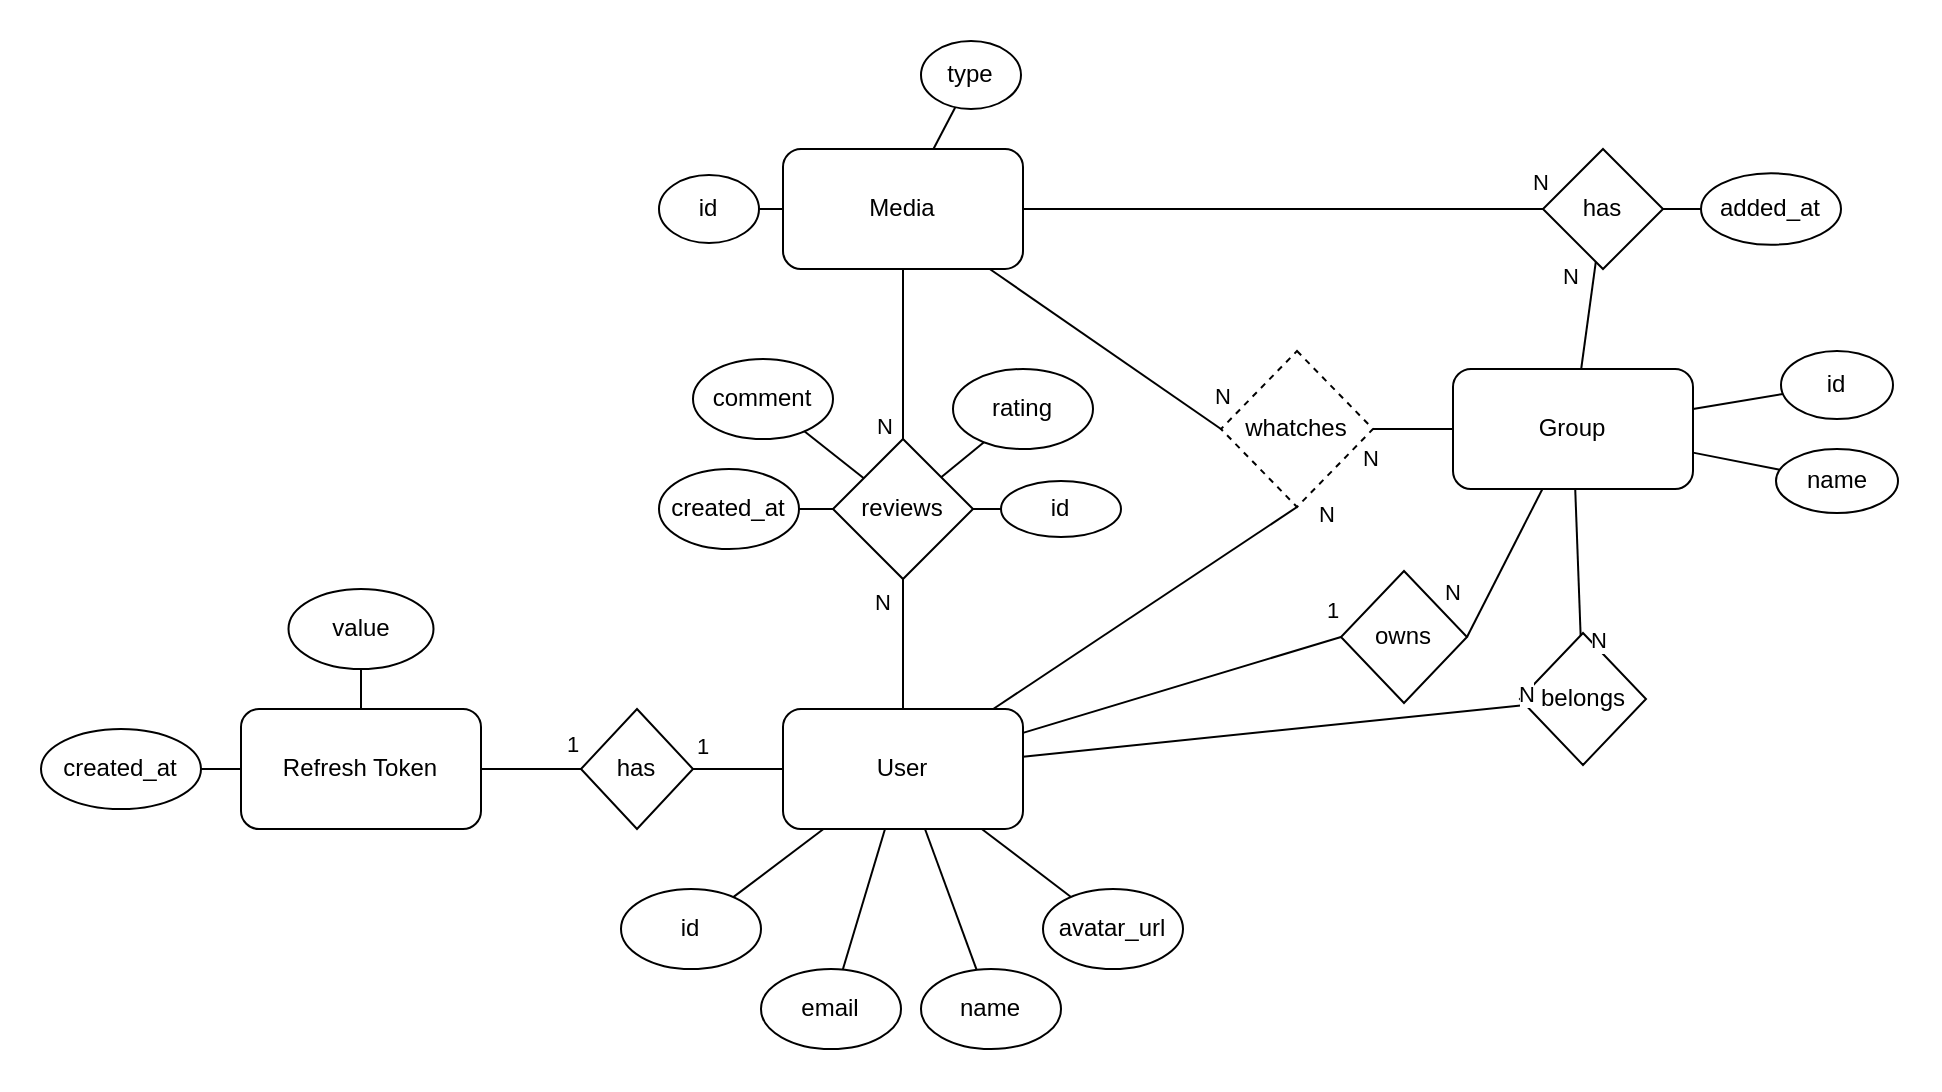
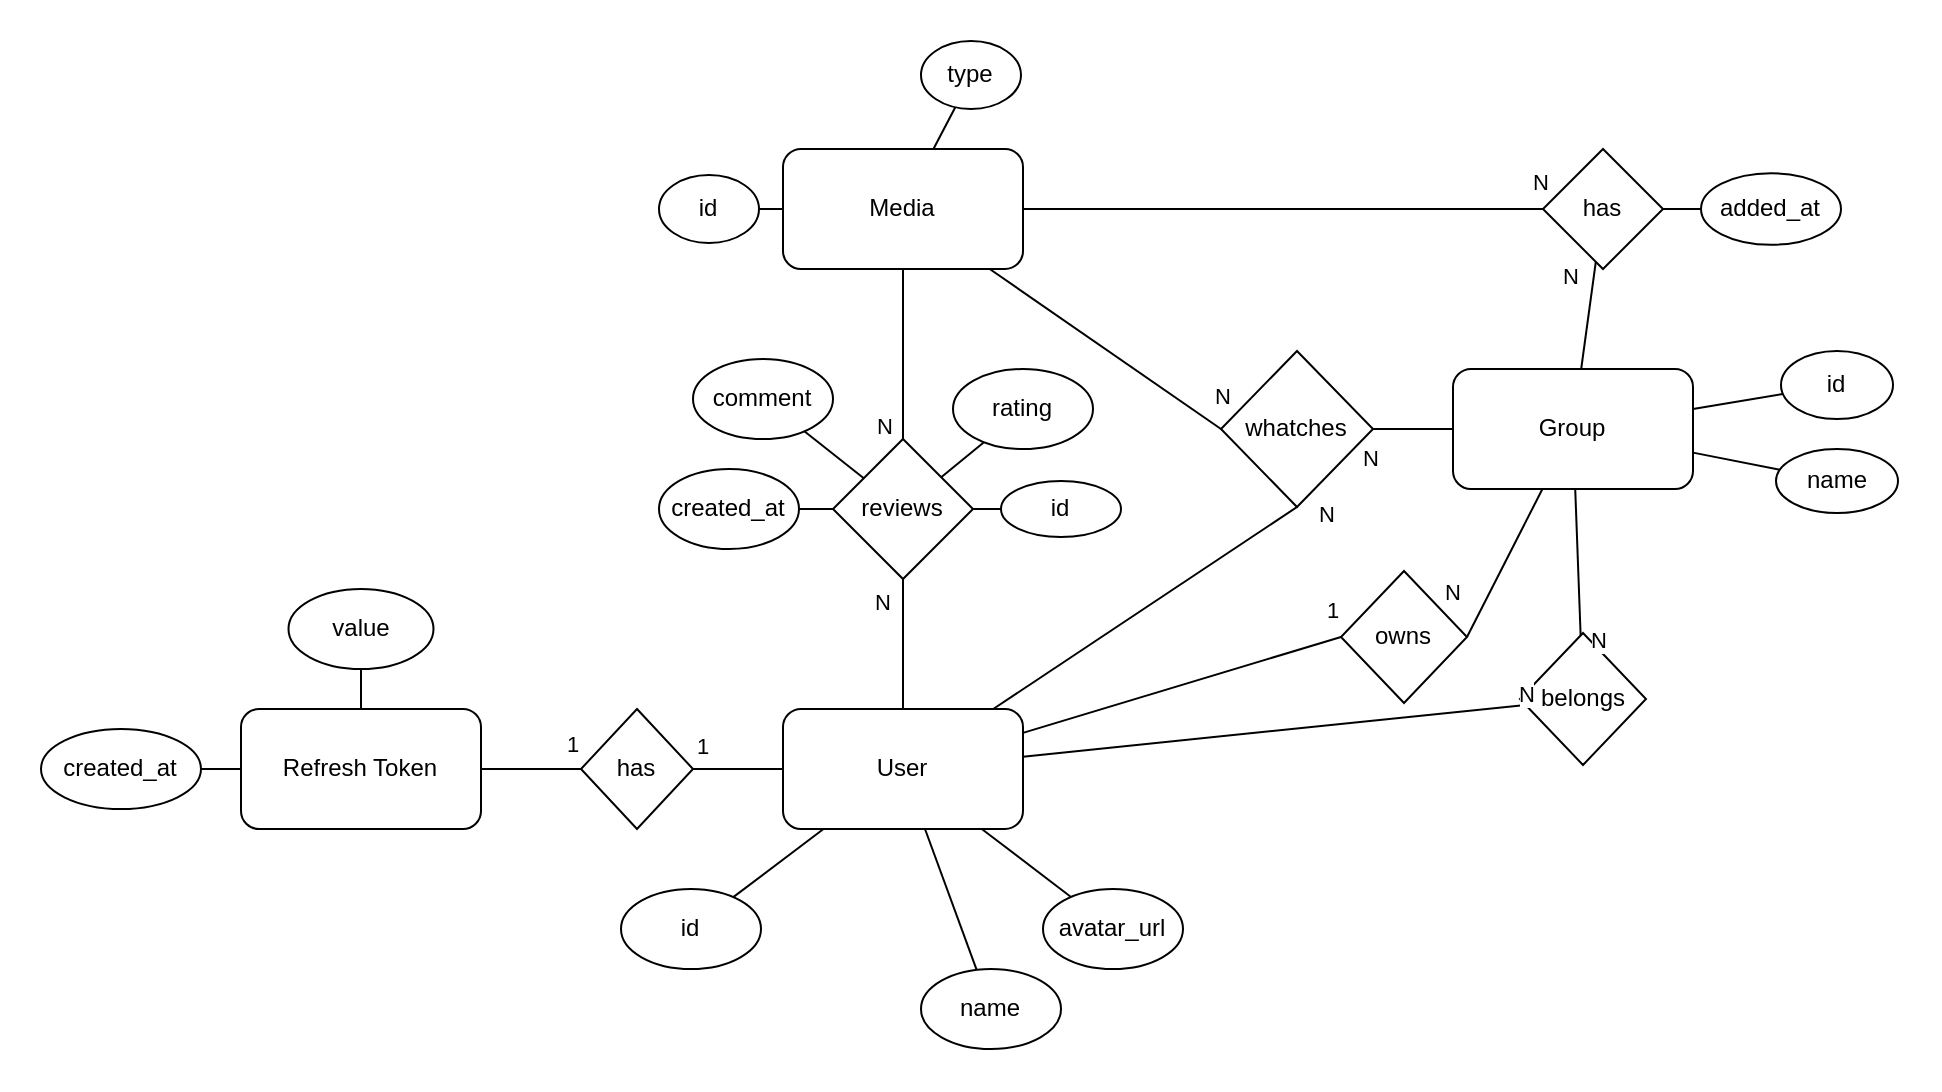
  <mxCell id="0" />
  <mxCell id="1" parent="0" />
  <mxCell id="2" value="Media" style="rounded=1;whiteSpace=wrap;html=1;" parent="1" vertex="1"><mxGeometry x="391" y="74" width="120" height="60" as="geometry" /></mxCell>
  <mxCell id="3" value="User" style="rounded=1;whiteSpace=wrap;html=1;" parent="1" vertex="1"><mxGeometry x="391" y="354" width="120" height="60" as="geometry" /></mxCell>
  <mxCell id="4" value="reviews" style="rhombus;whiteSpace=wrap;html=1;" parent="1" vertex="1"><mxGeometry x="416" y="219" width="70" height="70" as="geometry" /></mxCell>
  <mxCell id="5" value="Group" style="rounded=1;whiteSpace=wrap;html=1;" parent="1" vertex="1"><mxGeometry x="726" y="184" width="120" height="60" as="geometry" /></mxCell>
  <mxCell id="6" value="" style="endArrow=none;html=1;rounded=0;" parent="1" source="4" target="2" edge="1"><mxGeometry width="50" height="50" relative="1" as="geometry"><mxPoint x="341" y="324" as="sourcePoint" /><mxPoint x="391" y="274" as="targetPoint" /></mxGeometry></mxCell>
  <mxCell id="7" value="N" style="edgeLabel;html=1;align=center;verticalAlign=middle;resizable=0;points=[];" parent="6" vertex="1" connectable="0"><mxGeometry x="0.26" y="2" relative="1" as="geometry"><mxPoint x="-8" y="47" as="offset" /></mxGeometry></mxCell>
  <mxCell id="8" value="" style="endArrow=none;html=1;rounded=0;" parent="1" source="3" target="4" edge="1"><mxGeometry width="50" height="50" relative="1" as="geometry"><mxPoint x="461" y="224" as="sourcePoint" /><mxPoint x="461" y="194" as="targetPoint" /></mxGeometry></mxCell>
  <mxCell id="9" value="N" style="edgeLabel;html=1;align=center;verticalAlign=middle;resizable=0;points=[];" parent="8" vertex="1" connectable="0"><mxGeometry x="0.562" y="-1" relative="1" as="geometry"><mxPoint x="-12" y="-3" as="offset" /></mxGeometry></mxCell>
  <mxCell id="10" value="belongs" style="rhombus;whiteSpace=wrap;html=1;" parent="1" vertex="1"><mxGeometry x="759.5" y="316" width="63" height="66" as="geometry" /></mxCell>
  <mxCell id="11" value="" style="endArrow=none;html=1;rounded=0;" parent="1" source="10" target="5" edge="1"><mxGeometry width="50" height="50" relative="1" as="geometry"><mxPoint x="801" y="330" as="sourcePoint" /><mxPoint x="771" y="354" as="targetPoint" /></mxGeometry></mxCell>
  <mxCell id="12" value="N" style="edgeLabel;html=1;align=center;verticalAlign=middle;resizable=0;points=[];" parent="11" vertex="1" connectable="0"><mxGeometry x="-0.438" y="-3" relative="1" as="geometry"><mxPoint x="6" y="23" as="offset" /></mxGeometry></mxCell>
  <mxCell id="13" value="comment" style="ellipse;whiteSpace=wrap;html=1;" parent="1" vertex="1"><mxGeometry x="346" y="179" width="70" height="40" as="geometry" /></mxCell>
  <mxCell id="14" value="rating" style="ellipse;whiteSpace=wrap;html=1;" parent="1" vertex="1"><mxGeometry x="476" y="184" width="70" height="40" as="geometry" /></mxCell>
  <mxCell id="15" value="" style="endArrow=none;html=1;rounded=0;" parent="1" source="13" target="4" edge="1"><mxGeometry width="50" height="50" relative="1" as="geometry"><mxPoint x="671" y="354" as="sourcePoint" /><mxPoint x="671" y="294" as="targetPoint" /></mxGeometry></mxCell>
  <mxCell id="16" value="" style="endArrow=none;html=1;rounded=0;" parent="1" source="14" target="4" edge="1"><mxGeometry width="50" height="50" relative="1" as="geometry"><mxPoint x="420" y="238" as="sourcePoint" /><mxPoint x="441" y="254" as="targetPoint" /></mxGeometry></mxCell>
  <mxCell id="17" value="created_at" style="ellipse;whiteSpace=wrap;html=1;" parent="1" vertex="1"><mxGeometry x="329" y="234" width="70" height="40" as="geometry" /></mxCell>
  <mxCell id="18" value="" style="endArrow=none;html=1;rounded=0;" parent="1" source="17" target="4" edge="1"><mxGeometry width="50" height="50" relative="1" as="geometry"><mxPoint x="501" y="264" as="sourcePoint" /><mxPoint x="611" y="264" as="targetPoint" /></mxGeometry></mxCell>
  <mxCell id="19" value="Refresh Token" style="rounded=1;whiteSpace=wrap;html=1;" parent="1" vertex="1"><mxGeometry x="120" y="354" width="120" height="60" as="geometry" /></mxCell>
  <mxCell id="20" value="has" style="rhombus;whiteSpace=wrap;html=1;" parent="1" vertex="1"><mxGeometry x="290" y="354" width="56" height="60" as="geometry" /></mxCell>
  <mxCell id="21" value="" style="endArrow=none;html=1;rounded=0;" parent="1" source="3" target="20" edge="1"><mxGeometry width="50" height="50" relative="1" as="geometry"><mxPoint x="521" y="394" as="sourcePoint" /><mxPoint x="357" y="384" as="targetPoint" /></mxGeometry></mxCell>
  <mxCell id="22" value="1" style="edgeLabel;html=1;align=center;verticalAlign=middle;resizable=0;points=[];" parent="21" vertex="1" connectable="0"><mxGeometry x="0.383" relative="1" as="geometry"><mxPoint x="-10" y="-12" as="offset" /></mxGeometry></mxCell>
  <mxCell id="23" value="" style="endArrow=none;html=1;rounded=0;" parent="1" source="20" target="19" edge="1"><mxGeometry width="50" height="50" relative="1" as="geometry"><mxPoint x="390" y="394" as="sourcePoint" /><mxPoint x="356" y="394" as="targetPoint" /></mxGeometry></mxCell>
  <mxCell id="24" value="1" style="edgeLabel;html=1;align=center;verticalAlign=middle;resizable=0;points=[];" parent="23" vertex="1" connectable="0"><mxGeometry x="-0.107" y="-1" relative="1" as="geometry"><mxPoint x="17" y="-12" as="offset" /></mxGeometry></mxCell>
  <mxCell id="25" value="value" style="ellipse;whiteSpace=wrap;html=1;" parent="1" vertex="1"><mxGeometry x="143.75" y="294" width="72.5" height="40" as="geometry" /></mxCell>
  <mxCell id="26" value="created_at" style="ellipse;whiteSpace=wrap;html=1;" parent="1" vertex="1"><mxGeometry x="20" y="364" width="80" height="40" as="geometry" /></mxCell>
  <mxCell id="27" value="" style="endArrow=none;html=1;rounded=0;" parent="1" source="19" target="26" edge="1"><mxGeometry width="50" height="50" relative="1" as="geometry"><mxPoint x="300" y="394" as="sourcePoint" /><mxPoint x="250" y="394" as="targetPoint" /></mxGeometry></mxCell>
  <mxCell id="28" value="" style="endArrow=none;html=1;rounded=0;" parent="1" source="25" target="19" edge="1"><mxGeometry width="50" height="50" relative="1" as="geometry"><mxPoint x="130" y="394" as="sourcePoint" /><mxPoint x="100" y="394" as="targetPoint" /></mxGeometry></mxCell>
  <mxCell id="29" value="name" style="ellipse;whiteSpace=wrap;html=1;" parent="1" vertex="1"><mxGeometry x="460" y="484" width="70" height="40" as="geometry" /></mxCell>
- <mxCell id="30" value="email" style="ellipse;whiteSpace=wrap;html=1;" parent="1" vertex="1"><mxGeometry x="380" y="484" width="70" height="40" as="geometry" /></mxCell>
  <mxCell id="31" value="avatar_url" style="ellipse;whiteSpace=wrap;html=1;" parent="1" vertex="1"><mxGeometry x="521" y="444" width="70" height="40" as="geometry" /></mxCell>
- <mxCell id="32" value="" style="endArrow=none;html=1;rounded=0;" parent="1" source="3" target="30" edge="1"><mxGeometry width="50" height="50" relative="1" as="geometry"><mxPoint x="521" y="394" as="sourcePoint" /><mxPoint x="638" y="394" as="targetPoint" /></mxGeometry></mxCell>
  <mxCell id="33" value="" style="endArrow=none;html=1;rounded=0;" parent="1" source="3" target="29" edge="1"><mxGeometry width="50" height="50" relative="1" as="geometry"><mxPoint x="433" y="424" as="sourcePoint" /><mxPoint x="402" y="456" as="targetPoint" /></mxGeometry></mxCell>
  <mxCell id="34" value="" style="endArrow=none;html=1;rounded=0;" parent="1" source="3" target="31" edge="1"><mxGeometry width="50" height="50" relative="1" as="geometry"><mxPoint x="463" y="424" as="sourcePoint" /><mxPoint x="465" y="454" as="targetPoint" /></mxGeometry></mxCell>
  <mxCell id="35" value="id" style="ellipse;whiteSpace=wrap;html=1;" parent="1" vertex="1"><mxGeometry x="310" y="444" width="70" height="40" as="geometry" /></mxCell>
  <mxCell id="36" value="" style="endArrow=none;html=1;rounded=0;" parent="1" source="3" target="35" edge="1"><mxGeometry width="50" height="50" relative="1" as="geometry"><mxPoint x="472" y="424" as="sourcePoint" /><mxPoint x="498" y="494" as="targetPoint" /></mxGeometry></mxCell>
  <mxCell id="37" value="id" style="ellipse;whiteSpace=wrap;html=1;" parent="1" vertex="1"><mxGeometry x="890" y="175" width="56" height="34" as="geometry" /></mxCell>
  <mxCell id="38" value="name" style="ellipse;whiteSpace=wrap;html=1;" parent="1" vertex="1"><mxGeometry x="887.5" y="224" width="61" height="32" as="geometry" /></mxCell>
  <mxCell id="39" value="" style="endArrow=none;html=1;rounded=0;" parent="1" source="5" target="38" edge="1"><mxGeometry width="50" height="50" relative="1" as="geometry"><mxPoint x="875" y="79" as="sourcePoint" /><mxPoint x="815" y="121" as="targetPoint" /></mxGeometry></mxCell>
  <mxCell id="40" value="id" style="ellipse;whiteSpace=wrap;html=1;" parent="1" vertex="1"><mxGeometry x="329" y="87" width="50" height="34" as="geometry" /></mxCell>
  <mxCell id="41" value="" style="endArrow=none;html=1;rounded=0;" parent="1" source="2" target="40" edge="1"><mxGeometry width="50" height="50" relative="1" as="geometry"><mxPoint x="461" y="229" as="sourcePoint" /><mxPoint x="461" y="144" as="targetPoint" /></mxGeometry></mxCell>
  <mxCell id="42" value="id" style="ellipse;whiteSpace=wrap;html=1;" parent="1" vertex="1"><mxGeometry x="500" y="240" width="60" height="28" as="geometry" /></mxCell>
  <mxCell id="43" value="" style="endArrow=none;html=1;rounded=0;" parent="1" source="42" target="4" edge="1"><mxGeometry width="50" height="50" relative="1" as="geometry"><mxPoint x="498" y="226" as="sourcePoint" /><mxPoint x="478" y="246" as="targetPoint" /></mxGeometry></mxCell>
  <mxCell id="44" value="" style="endArrow=none;html=1;rounded=0;" parent="1" source="2" target="46" edge="1"><mxGeometry width="50" height="50" relative="1" as="geometry"><mxPoint x="521" y="92" as="sourcePoint" /><mxPoint x="600" y="100" as="targetPoint" /></mxGeometry></mxCell>
  <mxCell id="45" value="N" style="edgeLabel;html=1;align=center;verticalAlign=middle;resizable=0;points=[];" parent="44" vertex="1" connectable="0"><mxGeometry x="0.571" y="-1" relative="1" as="geometry"><mxPoint x="54" y="-15" as="offset" /></mxGeometry></mxCell>
  <mxCell id="46" value="has" style="rhombus;whiteSpace=wrap;html=1;" parent="1" vertex="1"><mxGeometry x="771" y="74" width="60" height="60" as="geometry" /></mxCell>
  <mxCell id="47" value="" style="endArrow=none;html=1;rounded=0;" parent="1" source="46" target="5" edge="1"><mxGeometry width="50" height="50" relative="1" as="geometry"><mxPoint x="475" y="114" as="sourcePoint" /><mxPoint x="564" y="114" as="targetPoint" /></mxGeometry></mxCell>
  <mxCell id="48" value="N" style="edgeLabel;html=1;align=center;verticalAlign=middle;resizable=0;points=[];" parent="47" vertex="1" connectable="0"><mxGeometry x="-0.472" y="1" relative="1" as="geometry"><mxPoint x="-12" y="-7" as="offset" /></mxGeometry></mxCell>
- <mxCell id="49" value="whatches" style="rhombus;whiteSpace=wrap;html=1;dashed=1;" parent="1" vertex="1"><mxGeometry x="610" y="175" width="76" height="78" as="geometry" /></mxCell>
+ <mxCell id="49" value="whatches" style="rhombus;whiteSpace=wrap;html=1;" parent="1" vertex="1"><mxGeometry x="610" y="175" width="76" height="78" as="geometry" /></mxCell>
  <mxCell id="50" value="" style="endArrow=none;html=1;rounded=0;exitX=1;exitY=0.5;exitDx=0;exitDy=0;" parent="1" source="49" target="5" edge="1"><mxGeometry width="50" height="50" relative="1" as="geometry"><mxPoint x="794" y="230" as="sourcePoint" /><mxPoint x="794" y="144" as="targetPoint" /></mxGeometry></mxCell>
  <mxCell id="51" value="N" style="edgeLabel;html=1;align=center;verticalAlign=middle;resizable=0;points=[];" parent="50" vertex="1" connectable="0"><mxGeometry x="-0.438" y="-3" relative="1" as="geometry"><mxPoint x="-13" y="11" as="offset" /></mxGeometry></mxCell>
  <mxCell id="52" value="" style="endArrow=none;html=1;rounded=0;exitX=0;exitY=0.5;exitDx=0;exitDy=0;" parent="1" source="49" target="2" edge="1"><mxGeometry width="50" height="50" relative="1" as="geometry"><mxPoint x="702" y="250" as="sourcePoint" /><mxPoint x="794" y="144" as="targetPoint" /></mxGeometry></mxCell>
  <mxCell id="53" value="N" style="edgeLabel;html=1;align=center;verticalAlign=middle;resizable=0;points=[];" parent="52" vertex="1" connectable="0"><mxGeometry x="-0.438" y="-3" relative="1" as="geometry"><mxPoint x="32" y="9" as="offset" /></mxGeometry></mxCell>
  <mxCell id="54" value="" style="endArrow=none;html=1;rounded=0;entryX=0.5;entryY=1;entryDx=0;entryDy=0;" parent="1" source="3" target="49" edge="1"><mxGeometry width="50" height="50" relative="1" as="geometry"><mxPoint x="712" y="260" as="sourcePoint" /><mxPoint x="804" y="154" as="targetPoint" /></mxGeometry></mxCell>
  <mxCell id="55" value="N" style="edgeLabel;html=1;align=center;verticalAlign=middle;resizable=0;points=[];" parent="54" vertex="1" connectable="0"><mxGeometry x="-0.438" y="-3" relative="1" as="geometry"><mxPoint x="122" y="-72" as="offset" /></mxGeometry></mxCell>
  <mxCell id="56" value="" style="endArrow=none;html=1;rounded=0;" parent="1" source="10" target="3" edge="1"><mxGeometry width="50" height="50" relative="1" as="geometry"><mxPoint x="837" y="351" as="sourcePoint" /><mxPoint x="837" y="254" as="targetPoint" /></mxGeometry></mxCell>
  <mxCell id="57" value="N" style="edgeLabel;html=1;align=center;verticalAlign=middle;resizable=0;points=[];" parent="56" vertex="1" connectable="0"><mxGeometry x="-0.438" y="-3" relative="1" as="geometry"><mxPoint x="71" y="-10" as="offset" /></mxGeometry></mxCell>
  <mxCell id="58" value="type" style="ellipse;whiteSpace=wrap;html=1;" parent="1" vertex="1"><mxGeometry x="460" y="20" width="50" height="34" as="geometry" /></mxCell>
  <mxCell id="59" value="" style="endArrow=none;html=1;rounded=0;" parent="1" source="58" target="2" edge="1"><mxGeometry width="50" height="50" relative="1" as="geometry"><mxPoint x="401" y="114" as="sourcePoint" /><mxPoint x="389" y="114" as="targetPoint" /></mxGeometry></mxCell>
  <mxCell id="60" value="added_at" style="ellipse;whiteSpace=wrap;html=1;" parent="1" vertex="1"><mxGeometry x="850" y="86.13" width="70" height="35.75" as="geometry" /></mxCell>
  <mxCell id="61" value="" style="endArrow=none;html=1;rounded=0;" parent="1" source="46" target="60" edge="1"><mxGeometry width="50" height="50" relative="1" as="geometry"><mxPoint x="871" y="224" as="sourcePoint" /><mxPoint x="894" y="224" as="targetPoint" /></mxGeometry></mxCell>
  <mxCell id="62" value="" style="endArrow=none;html=1;rounded=0;" parent="1" source="5" target="37" edge="1"><mxGeometry width="50" height="50" relative="1" as="geometry"><mxPoint x="871" y="251" as="sourcePoint" /><mxPoint x="900" y="150" as="targetPoint" /></mxGeometry></mxCell>
  <mxCell id="63" value="owns" style="rhombus;whiteSpace=wrap;html=1;" vertex="1" parent="1"><mxGeometry x="670" y="285" width="63" height="66" as="geometry" /></mxCell>
  <mxCell id="64" value="" style="endArrow=none;html=1;rounded=0;exitX=1;exitY=0.5;exitDx=0;exitDy=0;" edge="1" parent="1" source="63" target="5"><mxGeometry width="50" height="50" relative="1" as="geometry"><mxPoint x="811" y="361" as="sourcePoint" /><mxPoint x="811" y="254" as="targetPoint" /></mxGeometry></mxCell>
  <mxCell id="65" value="N" style="edgeLabel;html=1;align=center;verticalAlign=middle;resizable=0;points=[];" vertex="1" connectable="0" parent="64"><mxGeometry x="-0.438" y="-3" relative="1" as="geometry"><mxPoint x="-21" y="-3" as="offset" /></mxGeometry></mxCell>
  <mxCell id="66" value="" style="endArrow=none;html=1;rounded=0;entryX=0;entryY=0.5;entryDx=0;entryDy=0;" edge="1" parent="1" source="3" target="63"><mxGeometry width="50" height="50" relative="1" as="geometry"><mxPoint x="734" y="319" as="sourcePoint" /><mxPoint x="787" y="254" as="targetPoint" /></mxGeometry></mxCell>
  <mxCell id="67" value="1" style="edgeLabel;html=1;align=center;verticalAlign=middle;resizable=0;points=[];" vertex="1" connectable="0" parent="66"><mxGeometry x="-0.438" y="-3" relative="1" as="geometry"><mxPoint x="109" y="-51" as="offset" /></mxGeometry></mxCell>
